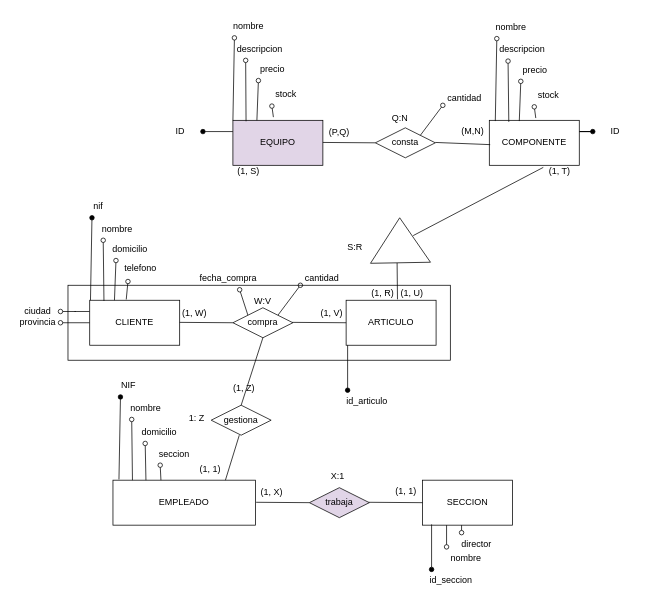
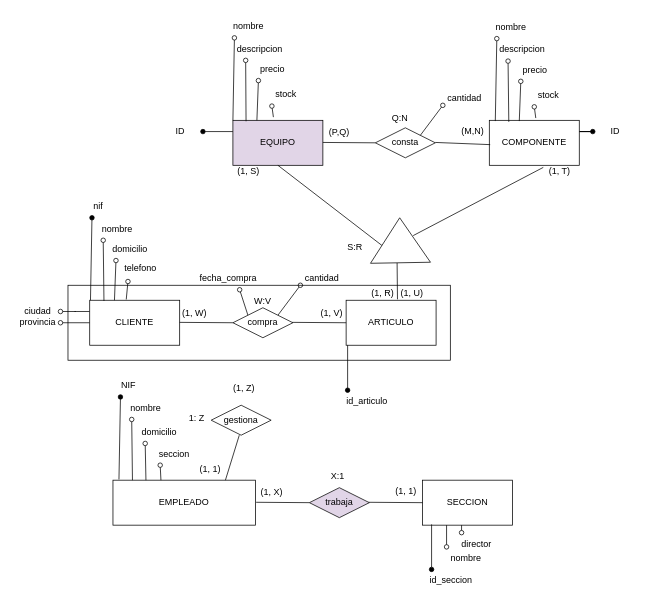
  <mxCell id="0" />
  <mxCell id="1" parent="0" />
  <mxCell id="2" value="" style="rounded=0;whiteSpace=wrap;html=1;" parent="1" vertex="1"><mxGeometry x="90" y="380" width="510" height="100" as="geometry" /></mxCell>
  <mxCell id="3" style="edgeStyle=orthogonalEdgeStyle;rounded=0;orthogonalLoop=1;jettySize=auto;html=1;exitX=0;exitY=0.25;exitDx=0;exitDy=0;endArrow=oval;endFill=1;" edge="1" parent="1" source="4" target="94"><mxGeometry relative="1" as="geometry"><mxPoint x="240" y="175" as="targetPoint" /></mxGeometry></mxCell>
  <mxCell id="4" value="EQUIPO" style="rounded=0;whiteSpace=wrap;html=1;fillColor=#e1d5e7;" parent="1" vertex="1"><mxGeometry x="310" y="160" width="120" height="60" as="geometry" /></mxCell>
  <mxCell id="5" style="edgeStyle=orthogonalEdgeStyle;rounded=0;orthogonalLoop=1;jettySize=auto;html=1;exitX=1;exitY=0.25;exitDx=0;exitDy=0;endArrow=oval;endFill=1;" edge="1" parent="1" source="6" target="95"><mxGeometry relative="1" as="geometry"><mxPoint x="820" y="175" as="targetPoint" /></mxGeometry></mxCell>
  <mxCell id="6" value="COMPONENTE" style="rounded=0;whiteSpace=wrap;html=1;" parent="1" vertex="1"><mxGeometry x="652" y="160" width="120" height="60" as="geometry" /></mxCell>
  <mxCell id="7" value="consta" style="rhombus;whiteSpace=wrap;html=1;" parent="1" vertex="1"><mxGeometry x="500" y="170" width="80" height="40" as="geometry" /></mxCell>
  <mxCell id="8" value="" style="endArrow=none;html=1;rounded=0;entryX=0;entryY=0.5;entryDx=0;entryDy=0;" parent="1" target="7" edge="1"><mxGeometry width="50" height="50" relative="1" as="geometry"><mxPoint x="430" y="189.5" as="sourcePoint" /><mxPoint x="490" y="189.5" as="targetPoint" /></mxGeometry></mxCell>
  <mxCell id="9" value="" style="endArrow=none;html=1;rounded=0;entryX=0.886;entryY=1.081;entryDx=0;entryDy=0;entryPerimeter=0;" parent="1" target="74" edge="1"><mxGeometry width="50" height="50" relative="1" as="geometry"><mxPoint x="580" y="189.5" as="sourcePoint" /><mxPoint x="640" y="189.5" as="targetPoint" /></mxGeometry></mxCell>
  <mxCell id="10" value="" style="endArrow=oval;html=1;rounded=0;exitX=1;exitY=0;exitDx=0;exitDy=0;endFill=0;" parent="1" source="7" edge="1"><mxGeometry width="50" height="50" relative="1" as="geometry"><mxPoint x="550" y="150" as="sourcePoint" /><mxPoint x="590" y="140" as="targetPoint" /></mxGeometry></mxCell>
  <mxCell id="11" value="cantidad" style="text;html=1;align=center;verticalAlign=middle;whiteSpace=wrap;rounded=0;" parent="1" vertex="1"><mxGeometry x="589" y="116" width="60" height="30" as="geometry" /></mxCell>
  <mxCell id="12" style="edgeStyle=orthogonalEdgeStyle;rounded=0;orthogonalLoop=1;jettySize=auto;html=1;exitX=0;exitY=0.25;exitDx=0;exitDy=0;endArrow=oval;endFill=0;" edge="1" parent="1" source="14" target="92"><mxGeometry relative="1" as="geometry"><mxPoint x="50" y="415" as="targetPoint" /></mxGeometry></mxCell>
  <mxCell id="13" style="edgeStyle=orthogonalEdgeStyle;rounded=0;orthogonalLoop=1;jettySize=auto;html=1;exitX=0;exitY=0.5;exitDx=0;exitDy=0;entryX=1;entryY=1;entryDx=0;entryDy=0;endArrow=oval;endFill=0;" edge="1" parent="1" source="14" target="92"><mxGeometry relative="1" as="geometry" /></mxCell>
  <mxCell id="14" value="CLIENTE" style="rounded=0;whiteSpace=wrap;html=1;" parent="1" vertex="1"><mxGeometry x="119" y="400" width="120" height="60" as="geometry" /></mxCell>
  <mxCell id="15" value="ARTICULO" style="rounded=0;whiteSpace=wrap;html=1;" parent="1" vertex="1"><mxGeometry x="461" y="400" width="120" height="60" as="geometry" /></mxCell>
  <mxCell id="16" value="" style="endArrow=none;html=1;rounded=0;entryX=0;entryY=0.5;entryDx=0;entryDy=0;" parent="1" target="23" edge="1"><mxGeometry width="50" height="50" relative="1" as="geometry"><mxPoint x="239" y="429.5" as="sourcePoint" /><mxPoint x="299" y="429.5" as="targetPoint" /></mxGeometry></mxCell>
  <mxCell id="17" value="" style="endArrow=none;html=1;rounded=0;entryX=0;entryY=0.5;entryDx=0;entryDy=0;" parent="1" target="15" edge="1"><mxGeometry width="50" height="50" relative="1" as="geometry"><mxPoint x="389" y="429.5" as="sourcePoint" /><mxPoint x="449" y="429.5" as="targetPoint" /></mxGeometry></mxCell>
  <mxCell id="18" value="" style="endArrow=oval;html=1;rounded=0;exitX=1;exitY=0;exitDx=0;exitDy=0;endFill=0;" parent="1" edge="1"><mxGeometry width="50" height="50" relative="1" as="geometry"><mxPoint x="370" y="420" as="sourcePoint" /><mxPoint x="400" y="380" as="targetPoint" /></mxGeometry></mxCell>
  <mxCell id="19" value="cantidad" style="text;html=1;align=center;verticalAlign=middle;whiteSpace=wrap;rounded=0;" parent="1" vertex="1"><mxGeometry x="399" y="356" width="60" height="30" as="geometry" /></mxCell>
  <mxCell id="20" value="fecha_compra" style="text;html=1;align=center;verticalAlign=middle;whiteSpace=wrap;rounded=0;" parent="1" vertex="1"><mxGeometry x="274" y="356" width="60" height="30" as="geometry" /></mxCell>
  <mxCell id="21" value="" style="endArrow=oval;html=1;rounded=0;exitX=1;exitY=0;exitDx=0;exitDy=0;endFill=0;entryX=0.75;entryY=1;entryDx=0;entryDy=0;" parent="1" target="20" edge="1"><mxGeometry width="50" height="50" relative="1" as="geometry"><mxPoint x="330" y="420" as="sourcePoint" /><mxPoint x="360" y="380" as="targetPoint" /></mxGeometry></mxCell>
  <mxCell id="22" value="" style="endArrow=none;html=1;rounded=0;endFill=0;startArrow=oval;startFill=1;" parent="1" edge="1"><mxGeometry width="50" height="50" relative="1" as="geometry"><mxPoint x="463" y="520" as="sourcePoint" /><mxPoint x="463" y="460" as="targetPoint" /></mxGeometry></mxCell>
  <mxCell id="23" value="compra" style="rhombus;whiteSpace=wrap;html=1;" parent="1" vertex="1"><mxGeometry x="310" y="410" width="80" height="40" as="geometry" /></mxCell>
  <mxCell id="24" value="" style="endArrow=none;html=1;rounded=0;entryX=0.571;entryY=-0.021;entryDx=0;entryDy=0;entryPerimeter=0;" parent="1" target="15" edge="1"><mxGeometry width="50" height="50" relative="1" as="geometry"><mxPoint x="529" y="350" as="sourcePoint" /><mxPoint x="589" y="350" as="targetPoint" /></mxGeometry></mxCell>
+ <mxCell id="25" value="" style="endArrow=none;html=1;rounded=0;entryX=1.125;entryY=0.442;entryDx=0;entryDy=0;entryPerimeter=0;exitX=0.5;exitY=1;exitDx=0;exitDy=0;" parent="1" source="4" edge="1" target="81"><mxGeometry width="50" height="50" relative="1" as="geometry"><mxPoint x="529.5" y="260" as="sourcePoint" /><mxPoint x="530.5" y="309" as="targetPoint" /></mxGeometry></mxCell>
  <mxCell id="26" value="" style="endArrow=none;html=1;rounded=0;exitX=0.6;exitY=1.046;exitDx=0;exitDy=0;exitPerimeter=0;entryX=0.599;entryY=0.72;entryDx=0;entryDy=0;entryPerimeter=0;" parent="1" source="6" edge="1" target="91"><mxGeometry width="50" height="50" relative="1" as="geometry"><mxPoint x="380" y="230" as="sourcePoint" /><mxPoint x="530" y="310" as="targetPoint" /></mxGeometry></mxCell>
  <mxCell id="27" value="id_articulo" style="text;html=1;align=center;verticalAlign=middle;whiteSpace=wrap;rounded=0;" parent="1" vertex="1"><mxGeometry x="459" y="520" width="60" height="30" as="geometry" /></mxCell>
  <mxCell id="28" value="" style="endArrow=none;html=1;rounded=0;endFill=0;startArrow=oval;startFill=0;" parent="1" edge="1"><mxGeometry width="50" height="50" relative="1" as="geometry"><mxPoint x="312" y="50" as="sourcePoint" /><mxPoint x="310" y="160" as="targetPoint" /></mxGeometry></mxCell>
  <mxCell id="29" value="nombre" style="text;html=1;align=center;verticalAlign=middle;whiteSpace=wrap;rounded=0;" parent="1" vertex="1"><mxGeometry x="301" y="20" width="60" height="30" as="geometry" /></mxCell>
  <mxCell id="30" value="" style="endArrow=none;html=1;rounded=0;endFill=0;startArrow=oval;startFill=0;entryX=0.146;entryY=0.021;entryDx=0;entryDy=0;entryPerimeter=0;" parent="1" target="4" edge="1"><mxGeometry width="50" height="50" relative="1" as="geometry"><mxPoint x="327" y="80" as="sourcePoint" /><mxPoint x="325" y="190" as="targetPoint" /></mxGeometry></mxCell>
  <mxCell id="31" value="descripcion" style="text;html=1;align=center;verticalAlign=middle;whiteSpace=wrap;rounded=0;" parent="1" vertex="1"><mxGeometry x="316" y="50" width="60" height="30" as="geometry" /></mxCell>
  <mxCell id="32" value="" style="endArrow=none;html=1;rounded=0;endFill=0;startArrow=oval;startFill=0;" parent="1" edge="1"><mxGeometry width="50" height="50" relative="1" as="geometry"><mxPoint x="344" y="107" as="sourcePoint" /><mxPoint x="342" y="160" as="targetPoint" /></mxGeometry></mxCell>
  <mxCell id="33" value="precio" style="text;html=1;align=center;verticalAlign=middle;whiteSpace=wrap;rounded=0;" parent="1" vertex="1"><mxGeometry x="333" y="77" width="60" height="30" as="geometry" /></mxCell>
  <mxCell id="34" value="" style="endArrow=none;html=1;rounded=0;endFill=0;startArrow=oval;startFill=0;entryX=0.45;entryY=-0.071;entryDx=0;entryDy=0;entryPerimeter=0;" parent="1" target="4" edge="1"><mxGeometry width="50" height="50" relative="1" as="geometry"><mxPoint x="362" y="141" as="sourcePoint" /><mxPoint x="360" y="251" as="targetPoint" /></mxGeometry></mxCell>
  <mxCell id="35" value="stock" style="text;html=1;align=center;verticalAlign=middle;whiteSpace=wrap;rounded=0;" parent="1" vertex="1"><mxGeometry x="351" y="111" width="60" height="30" as="geometry" /></mxCell>
  <mxCell id="36" value="" style="endArrow=none;html=1;rounded=0;endFill=0;startArrow=oval;startFill=0;" parent="1" edge="1"><mxGeometry width="50" height="50" relative="1" as="geometry"><mxPoint x="662" y="51" as="sourcePoint" /><mxPoint x="660" y="161" as="targetPoint" /></mxGeometry></mxCell>
  <mxCell id="37" value="nombre" style="text;html=1;align=center;verticalAlign=middle;whiteSpace=wrap;rounded=0;" parent="1" vertex="1"><mxGeometry x="651" y="21" width="60" height="30" as="geometry" /></mxCell>
  <mxCell id="38" value="" style="endArrow=none;html=1;rounded=0;endFill=0;startArrow=oval;startFill=0;entryX=0.146;entryY=0.021;entryDx=0;entryDy=0;entryPerimeter=0;" parent="1" edge="1"><mxGeometry width="50" height="50" relative="1" as="geometry"><mxPoint x="677" y="81" as="sourcePoint" /><mxPoint x="678" y="162" as="targetPoint" /></mxGeometry></mxCell>
  <mxCell id="39" value="descripcion" style="text;html=1;align=center;verticalAlign=middle;whiteSpace=wrap;rounded=0;" parent="1" vertex="1"><mxGeometry x="666" y="51" width="60" height="30" as="geometry" /></mxCell>
  <mxCell id="40" value="" style="endArrow=none;html=1;rounded=0;endFill=0;startArrow=oval;startFill=0;" parent="1" edge="1"><mxGeometry width="50" height="50" relative="1" as="geometry"><mxPoint x="694" y="108" as="sourcePoint" /><mxPoint x="692" y="161" as="targetPoint" /></mxGeometry></mxCell>
  <mxCell id="41" value="precio" style="text;html=1;align=center;verticalAlign=middle;whiteSpace=wrap;rounded=0;" parent="1" vertex="1"><mxGeometry x="683" y="78" width="60" height="30" as="geometry" /></mxCell>
  <mxCell id="42" value="" style="endArrow=none;html=1;rounded=0;endFill=0;startArrow=oval;startFill=0;entryX=0.45;entryY=-0.071;entryDx=0;entryDy=0;entryPerimeter=0;" parent="1" edge="1"><mxGeometry width="50" height="50" relative="1" as="geometry"><mxPoint x="712" y="142" as="sourcePoint" /><mxPoint x="714" y="157" as="targetPoint" /></mxGeometry></mxCell>
  <mxCell id="43" value="stock" style="text;html=1;align=center;verticalAlign=middle;whiteSpace=wrap;rounded=0;" parent="1" vertex="1"><mxGeometry x="701" y="112" width="60" height="30" as="geometry" /></mxCell>
  <mxCell id="44" value="" style="endArrow=none;html=1;rounded=0;endFill=0;startArrow=oval;startFill=1;" parent="1" edge="1"><mxGeometry width="50" height="50" relative="1" as="geometry"><mxPoint x="122" y="290" as="sourcePoint" /><mxPoint x="120" y="400" as="targetPoint" /></mxGeometry></mxCell>
  <mxCell id="45" value="nif" style="text;html=1;align=center;verticalAlign=middle;whiteSpace=wrap;rounded=0;" parent="1" vertex="1"><mxGeometry x="111" y="260" width="39" height="30" as="geometry" /></mxCell>
  <mxCell id="46" value="" style="endArrow=none;html=1;rounded=0;endFill=0;startArrow=oval;startFill=0;entryX=0.146;entryY=0.021;entryDx=0;entryDy=0;entryPerimeter=0;" parent="1" edge="1"><mxGeometry width="50" height="50" relative="1" as="geometry"><mxPoint x="137" y="320" as="sourcePoint" /><mxPoint x="138" y="401" as="targetPoint" /></mxGeometry></mxCell>
  <mxCell id="47" value="nombre" style="text;html=1;align=center;verticalAlign=middle;whiteSpace=wrap;rounded=0;" parent="1" vertex="1"><mxGeometry x="126" y="290" width="60" height="30" as="geometry" /></mxCell>
  <mxCell id="48" value="" style="endArrow=none;html=1;rounded=0;endFill=0;startArrow=oval;startFill=0;" parent="1" edge="1"><mxGeometry width="50" height="50" relative="1" as="geometry"><mxPoint x="154" y="347" as="sourcePoint" /><mxPoint x="152" y="400" as="targetPoint" /></mxGeometry></mxCell>
  <mxCell id="49" value="domicilio" style="text;html=1;align=center;verticalAlign=middle;whiteSpace=wrap;rounded=0;" parent="1" vertex="1"><mxGeometry x="143" y="317" width="60" height="30" as="geometry" /></mxCell>
  <mxCell id="50" value="" style="endArrow=none;html=1;rounded=0;endFill=0;startArrow=oval;startFill=0;entryX=0.406;entryY=-0.017;entryDx=0;entryDy=0;entryPerimeter=0;" parent="1" target="14" edge="1"><mxGeometry width="50" height="50" relative="1" as="geometry"><mxPoint x="170" y="375" as="sourcePoint" /><mxPoint x="172" y="390" as="targetPoint" /></mxGeometry></mxCell>
  <mxCell id="51" value="telefono" style="text;html=1;align=center;verticalAlign=middle;whiteSpace=wrap;rounded=0;" parent="1" vertex="1"><mxGeometry x="157" y="342" width="60" height="30" as="geometry" /></mxCell>
  <mxCell id="52" value="EMPLEADO" style="rounded=0;whiteSpace=wrap;html=1;" parent="1" vertex="1"><mxGeometry x="150" y="640" width="190" height="60" as="geometry" /></mxCell>
  <mxCell id="53" value="" style="endArrow=none;html=1;rounded=0;endFill=0;startArrow=oval;startFill=1;" parent="1" edge="1"><mxGeometry width="50" height="50" relative="1" as="geometry"><mxPoint x="160" y="529" as="sourcePoint" /><mxPoint x="158" y="639" as="targetPoint" /></mxGeometry></mxCell>
  <mxCell id="54" value="NIF" style="text;html=1;align=center;verticalAlign=middle;whiteSpace=wrap;rounded=0;" parent="1" vertex="1"><mxGeometry x="141" y="499" width="60" height="30" as="geometry" /></mxCell>
  <mxCell id="55" value="" style="endArrow=none;html=1;rounded=0;endFill=0;startArrow=oval;startFill=0;entryX=0.146;entryY=0.021;entryDx=0;entryDy=0;entryPerimeter=0;" parent="1" edge="1"><mxGeometry width="50" height="50" relative="1" as="geometry"><mxPoint x="175" y="559" as="sourcePoint" /><mxPoint x="176" y="640" as="targetPoint" /></mxGeometry></mxCell>
  <mxCell id="56" value="nombre" style="text;html=1;align=center;verticalAlign=middle;whiteSpace=wrap;rounded=0;" parent="1" vertex="1"><mxGeometry x="164" y="529" width="60" height="30" as="geometry" /></mxCell>
  <mxCell id="57" value="" style="endArrow=none;html=1;rounded=0;endFill=0;startArrow=oval;startFill=0;" parent="1" edge="1"><mxGeometry width="50" height="50" relative="1" as="geometry"><mxPoint x="193" y="591" as="sourcePoint" /><mxPoint x="194" y="640" as="targetPoint" /></mxGeometry></mxCell>
  <mxCell id="58" value="domicilio" style="text;html=1;align=center;verticalAlign=middle;whiteSpace=wrap;rounded=0;" parent="1" vertex="1"><mxGeometry x="182" y="561" width="60" height="30" as="geometry" /></mxCell>
  <mxCell id="59" value="" style="endArrow=none;html=1;rounded=0;endFill=0;startArrow=oval;startFill=0;" parent="1" edge="1"><mxGeometry width="50" height="50" relative="1" as="geometry"><mxPoint x="213" y="620" as="sourcePoint" /><mxPoint x="214" y="640" as="targetPoint" /></mxGeometry></mxCell>
  <mxCell id="60" value="seccion" style="text;html=1;align=center;verticalAlign=middle;whiteSpace=wrap;rounded=0;" parent="1" vertex="1"><mxGeometry x="202" y="590" width="60" height="30" as="geometry" /></mxCell>
  <mxCell id="61" value="SECCION" style="rounded=0;whiteSpace=wrap;html=1;" parent="1" vertex="1"><mxGeometry x="563" y="640" width="120" height="60" as="geometry" /></mxCell>
  <mxCell id="62" value="" style="endArrow=none;html=1;rounded=0;endFill=0;startArrow=oval;startFill=1;" parent="1" edge="1"><mxGeometry width="50" height="50" relative="1" as="geometry"><mxPoint x="575" y="759" as="sourcePoint" /><mxPoint x="575" y="699" as="targetPoint" /></mxGeometry></mxCell>
  <mxCell id="63" value="id_seccion" style="text;html=1;align=center;verticalAlign=middle;whiteSpace=wrap;rounded=0;" parent="1" vertex="1"><mxGeometry x="571" y="759" width="60" height="30" as="geometry" /></mxCell>
  <mxCell id="64" value="" style="endArrow=none;html=1;rounded=0;entryX=0;entryY=0.5;entryDx=0;entryDy=0;" parent="1" target="66" edge="1"><mxGeometry width="50" height="50" relative="1" as="geometry"><mxPoint x="341" y="669.5" as="sourcePoint" /><mxPoint x="401" y="669.5" as="targetPoint" /></mxGeometry></mxCell>
  <mxCell id="65" value="" style="endArrow=none;html=1;rounded=0;entryX=0;entryY=0.5;entryDx=0;entryDy=0;" parent="1" edge="1"><mxGeometry width="50" height="50" relative="1" as="geometry"><mxPoint x="491" y="669.5" as="sourcePoint" /><mxPoint x="563" y="670" as="targetPoint" /></mxGeometry></mxCell>
  <mxCell id="66" value="trabaja" style="rhombus;whiteSpace=wrap;html=1;fillColor=#e1d5e7;" parent="1" vertex="1"><mxGeometry x="412" y="650" width="80" height="40" as="geometry" /></mxCell>
  <mxCell id="67" value="" style="endArrow=none;html=1;rounded=0;endFill=0;startArrow=oval;startFill=0;" parent="1" edge="1"><mxGeometry width="50" height="50" relative="1" as="geometry"><mxPoint x="595" y="729" as="sourcePoint" /><mxPoint x="595" y="700" as="targetPoint" /></mxGeometry></mxCell>
  <mxCell id="68" value="nombre" style="text;html=1;align=center;verticalAlign=middle;whiteSpace=wrap;rounded=0;" parent="1" vertex="1"><mxGeometry x="591" y="729" width="60" height="30" as="geometry" /></mxCell>
  <mxCell id="69" value="" style="endArrow=none;html=1;rounded=0;endFill=0;startArrow=oval;startFill=0;" parent="1" edge="1"><mxGeometry width="50" height="50" relative="1" as="geometry"><mxPoint x="615" y="710" as="sourcePoint" /><mxPoint x="615" y="700" as="targetPoint" /></mxGeometry></mxCell>
  <mxCell id="70" value="director" style="text;html=1;align=center;verticalAlign=middle;whiteSpace=wrap;rounded=0;" parent="1" vertex="1"><mxGeometry x="605" y="710" width="60" height="30" as="geometry" /></mxCell>
  <mxCell id="71" value="gestiona" style="rhombus;whiteSpace=wrap;html=1;" parent="1" vertex="1"><mxGeometry x="281" y="540" width="80" height="40" as="geometry" /></mxCell>
- <mxCell id="72" value="" style="endArrow=none;html=1;rounded=0;entryX=0.5;entryY=0;entryDx=0;entryDy=0;exitX=0.5;exitY=1;exitDx=0;exitDy=0;" parent="1" source="23" target="71" edge="1"><mxGeometry width="50" height="50" relative="1" as="geometry"><mxPoint x="270" y="380" as="sourcePoint" /><mxPoint x="320" y="330" as="targetPoint" /></mxGeometry></mxCell>
  <mxCell id="73" value="" style="endArrow=none;html=1;rounded=0;exitX=0.5;exitY=1;exitDx=0;exitDy=0;" parent="1" edge="1"><mxGeometry width="50" height="50" relative="1" as="geometry"><mxPoint x="318.5" y="580" as="sourcePoint" /><mxPoint x="300" y="640" as="targetPoint" /></mxGeometry></mxCell>
  <mxCell id="74" value="(M,N)" style="text;html=1;align=center;verticalAlign=middle;whiteSpace=wrap;rounded=0;" parent="1" vertex="1"><mxGeometry x="600" y="160" width="60" height="30" as="geometry" /></mxCell>
  <mxCell id="75" value="(P,Q)" style="text;html=1;align=center;verticalAlign=middle;whiteSpace=wrap;rounded=0;" parent="1" vertex="1"><mxGeometry x="422" y="161" width="60" height="30" as="geometry" /></mxCell>
  <mxCell id="76" value="Q:N" style="text;html=1;align=center;verticalAlign=middle;whiteSpace=wrap;rounded=0;" parent="1" vertex="1"><mxGeometry x="503" y="142" width="60" height="30" as="geometry" /></mxCell>
  <mxCell id="77" value="(1, R)" style="text;html=1;align=center;verticalAlign=middle;whiteSpace=wrap;rounded=0;" parent="1" vertex="1"><mxGeometry x="480" y="376" width="60" height="30" as="geometry" /></mxCell>
  <mxCell id="78" value="(1, S)" style="text;html=1;align=center;verticalAlign=middle;whiteSpace=wrap;rounded=0;" parent="1" vertex="1"><mxGeometry x="301" y="213" width="60" height="30" as="geometry" /></mxCell>
  <mxCell id="79" value="(1, U)" style="text;html=1;align=center;verticalAlign=middle;whiteSpace=wrap;rounded=0;" parent="1" vertex="1"><mxGeometry x="519" y="376" width="60" height="30" as="geometry" /></mxCell>
  <mxCell id="80" value="(1, T)" style="text;html=1;align=center;verticalAlign=middle;whiteSpace=wrap;rounded=0;" parent="1" vertex="1"><mxGeometry x="716" y="213" width="60" height="30" as="geometry" /></mxCell>
  <mxCell id="81" value="S:R" style="text;html=1;align=center;verticalAlign=middle;whiteSpace=wrap;rounded=0;" parent="1" vertex="1"><mxGeometry x="443" y="315" width="60" height="30" as="geometry" /></mxCell>
  <mxCell id="82" value="(1, W)" style="text;html=1;align=center;verticalAlign=middle;whiteSpace=wrap;rounded=0;" parent="1" vertex="1"><mxGeometry x="229" y="402" width="60" height="30" as="geometry" /></mxCell>
  <mxCell id="83" value="(1, V)" style="text;html=1;align=center;verticalAlign=middle;whiteSpace=wrap;rounded=0;" parent="1" vertex="1"><mxGeometry x="412" y="402" width="60" height="30" as="geometry" /></mxCell>
  <mxCell id="84" value="W:V" style="text;html=1;align=center;verticalAlign=middle;whiteSpace=wrap;rounded=0;" parent="1" vertex="1"><mxGeometry x="320" y="386" width="60" height="30" as="geometry" /></mxCell>
  <mxCell id="85" value="(1, 1)" style="text;html=1;align=center;verticalAlign=middle;whiteSpace=wrap;rounded=0;" parent="1" vertex="1"><mxGeometry x="250" y="610" width="60" height="30" as="geometry" /></mxCell>
  <mxCell id="86" value="(1, Z)" style="text;html=1;align=center;verticalAlign=middle;whiteSpace=wrap;rounded=0;" parent="1" vertex="1"><mxGeometry x="295" y="503" width="60" height="30" as="geometry" /></mxCell>
  <mxCell id="87" value="(1, 1)" style="text;html=1;align=center;verticalAlign=middle;whiteSpace=wrap;rounded=0;" parent="1" vertex="1"><mxGeometry x="511" y="640" width="60" height="30" as="geometry" /></mxCell>
  <mxCell id="88" value="X:1" style="text;html=1;align=center;verticalAlign=middle;whiteSpace=wrap;rounded=0;" parent="1" vertex="1"><mxGeometry x="420" y="620" width="60" height="30" as="geometry" /></mxCell>
  <mxCell id="89" value="(1, X)" style="text;html=1;align=center;verticalAlign=middle;whiteSpace=wrap;rounded=0;" parent="1" vertex="1"><mxGeometry x="332" y="641" width="60" height="30" as="geometry" /></mxCell>
  <mxCell id="90" value="1: Z" style="text;html=1;align=center;verticalAlign=middle;whiteSpace=wrap;rounded=0;" parent="1" vertex="1"><mxGeometry x="232" y="543" width="60" height="30" as="geometry" /></mxCell>
  <mxCell id="91" value="" style="triangle;whiteSpace=wrap;html=1;rotation=-91;" vertex="1" parent="1"><mxGeometry x="503" y="280" width="60" height="80" as="geometry" /></mxCell>
  <mxCell id="92" value="ciudad" style="text;html=1;align=center;verticalAlign=middle;whiteSpace=wrap;rounded=0;" vertex="1" parent="1"><mxGeometry x="20" y="400" width="60" height="30" as="geometry" /></mxCell>
  <mxCell id="93" value="provincia" style="text;html=1;align=center;verticalAlign=middle;whiteSpace=wrap;rounded=0;" vertex="1" parent="1"><mxGeometry x="20" y="415" width="60" height="30" as="geometry" /></mxCell>
  <mxCell id="94" value="ID" style="text;html=1;align=center;verticalAlign=middle;whiteSpace=wrap;rounded=0;" vertex="1" parent="1"><mxGeometry x="210" y="160" width="60" height="30" as="geometry" /></mxCell>
  <mxCell id="95" value="ID" style="text;html=1;align=center;verticalAlign=middle;whiteSpace=wrap;rounded=0;" vertex="1" parent="1"><mxGeometry x="790" y="160" width="60" height="30" as="geometry" /></mxCell>
